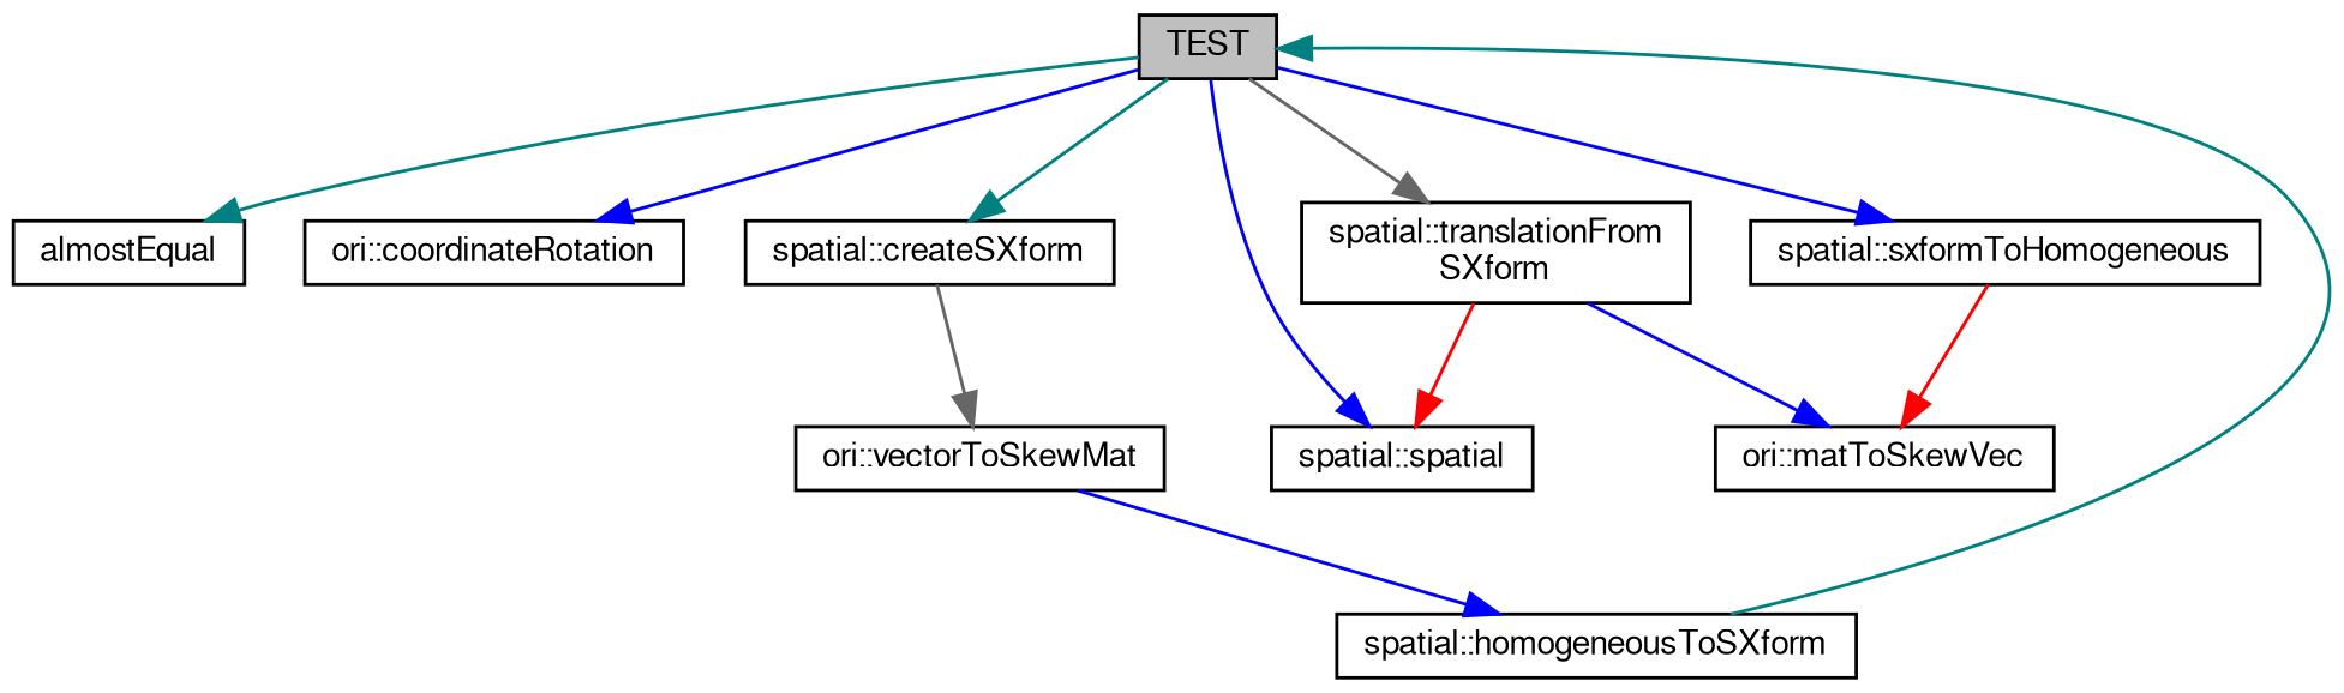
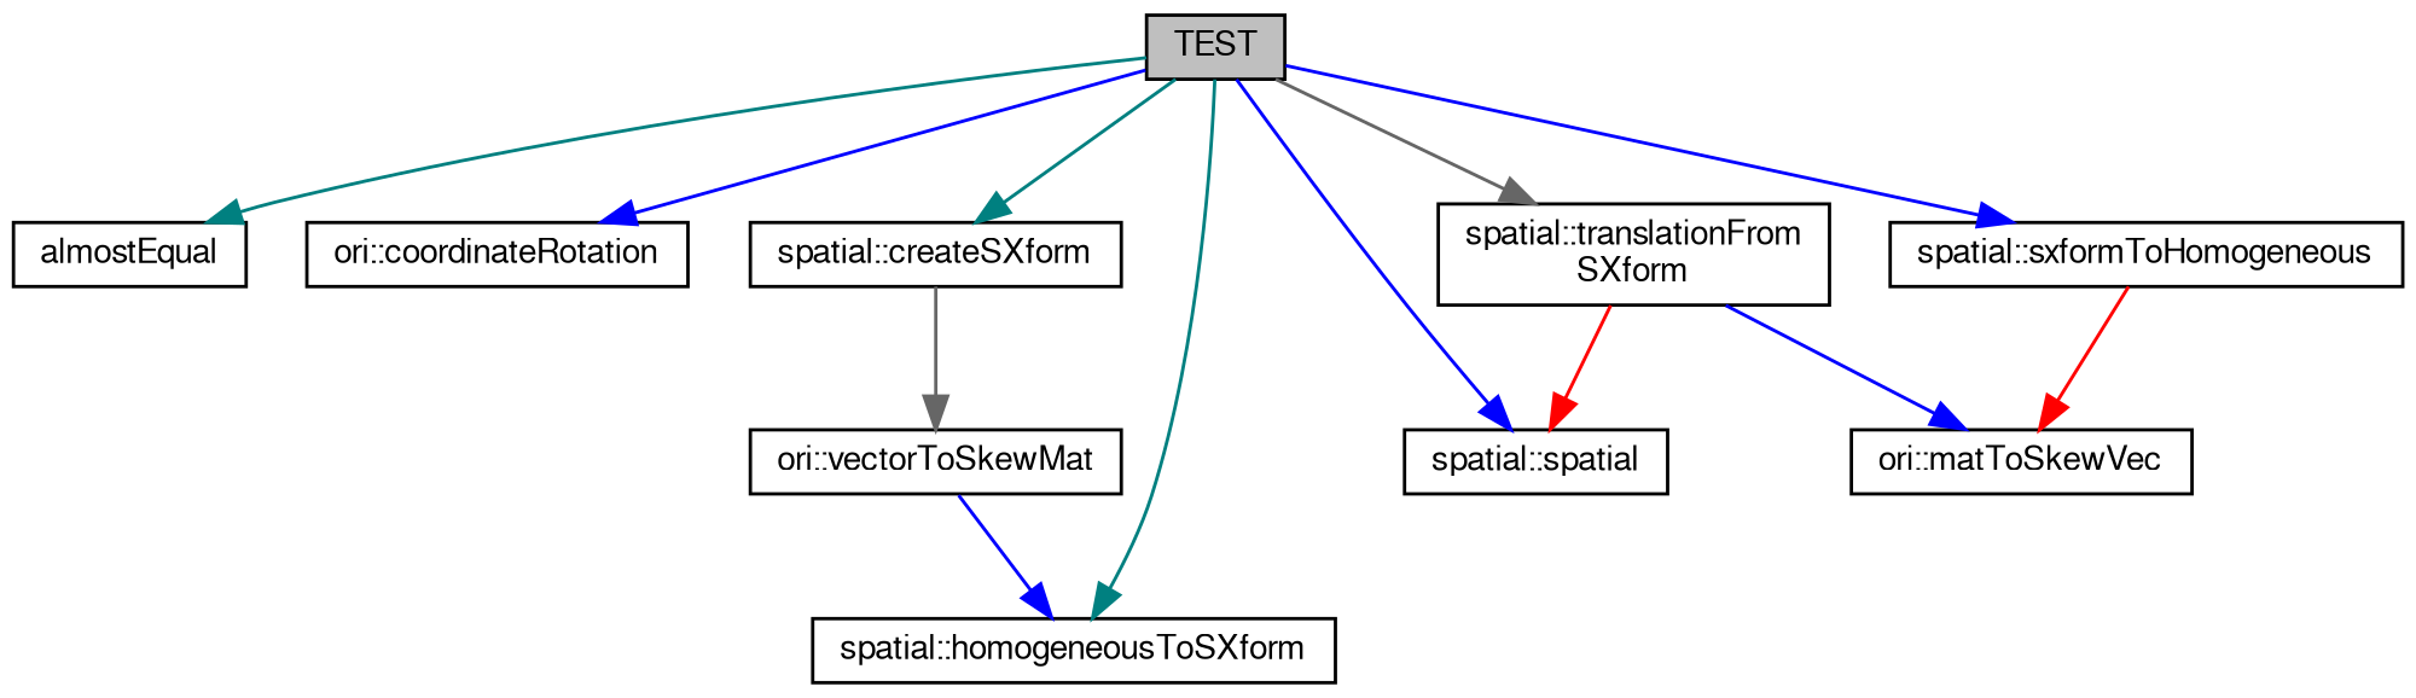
  digraph {
    rankdir=TB
    node [color=black fillcolor=white fontname=FreeSans fontsize=10 shape=record style=filled]
    edge [color=blue fontname=FreeSans fontsize=10 labelfontname=FreeSans labelfontsize=10 style=solid]
    n1 [fillcolor=grey75 fontcolor=black height=0.2 label=TEST width=0.4]
    n2 [height=0.2 label=almostEqual width=0.4]
    n3 [height=0.2 label="ori::coordinateRotation" width=0.4]
    n4 [height=0.2 label="spatial::createSXform" width=0.4]
    n5 [height=0.2 label="spatial::homogeneousToSXform" width=0.4]
    n6 [height=0.2 label="spatial::spatial" width=0.4]
    n7 [height=0.2 label="spatial::sxformToHomogeneous" width=0.4]
    n8 [height=0.2 label="spatial::translationFrom\lSXform" width=0.4]
    n9 [height=0.2 label="ori::vectorToSkewMat" width=0.4]
    n10 [height=0.2 label="ori::matToSkewVec" width=0.4]
    n1 -> n2 [color=teal]
    n1 -> n3
    n1 -> n4 [color=teal]
-   n5 -> n1 [color=teal]
+   n1 -> n5 [color=teal]
    n1 -> n6
    n1 -> n7
    n1 -> n8 [color=gray40]
    n4 -> n9 [color=gray40]
    n7 -> n10 [color=red]
    n8 -> n6 [color=red]
    n8 -> n10
    n9 -> n5
  }
